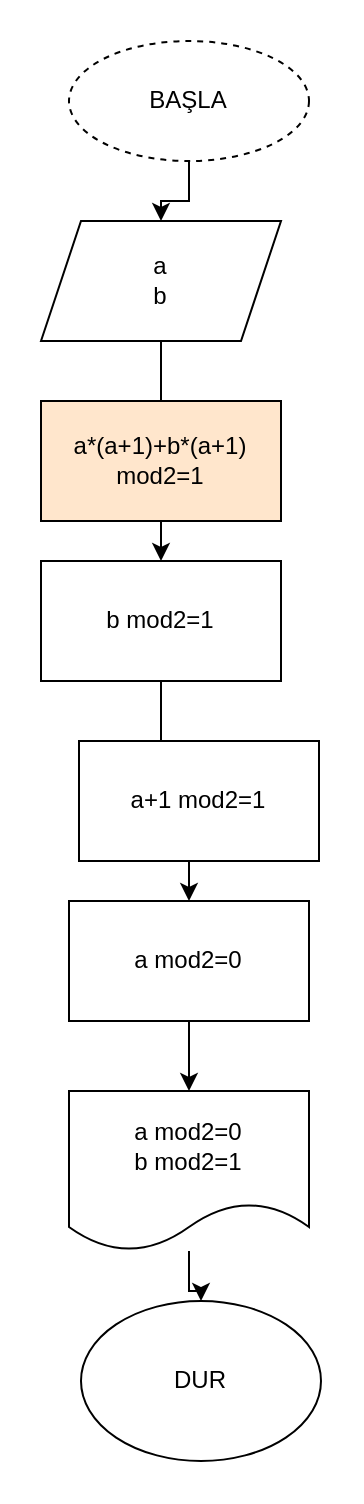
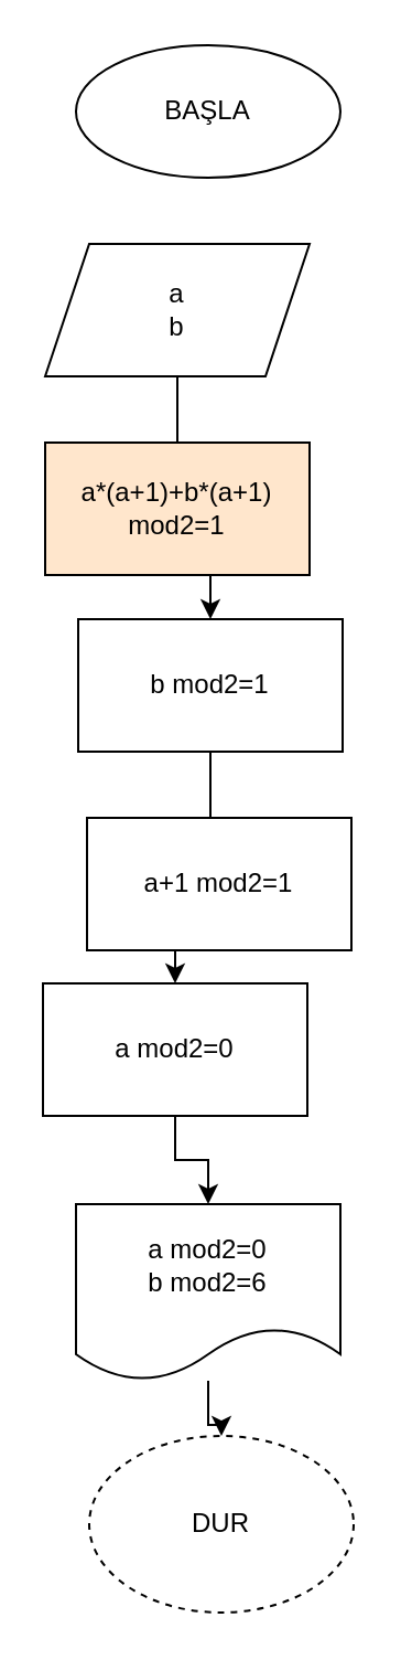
  <mxCell id="0" />
  <mxCell id="1" parent="0" />
- <mxCell id="2" value="" style="edgeStyle=orthogonalEdgeStyle;rounded=0;orthogonalLoop=1;jettySize=auto;html=1;" edge="1" parent="1" source="3" target="5"><mxGeometry relative="1" as="geometry" /></mxCell>
- <mxCell id="3" value="BAŞLA" style="ellipse;whiteSpace=wrap;html=1;dashed=1;" parent="1" vertex="1"><mxGeometry x="34" y="20" width="120" height="60" as="geometry" /></mxCell>
+ <mxCell id="3" value="BAŞLA" style="ellipse;whiteSpace=wrap;html=1;" parent="1" vertex="1"><mxGeometry x="34" y="20" width="120" height="60" as="geometry" /></mxCell>
  <mxCell id="4" value="" style="edgeStyle=orthogonalEdgeStyle;rounded=0;orthogonalLoop=1;jettySize=auto;html=1;" edge="1" parent="1" source="5" target="8"><mxGeometry relative="1" as="geometry" /></mxCell>
  <mxCell id="5" value="a&lt;br&gt;b&lt;br&gt;" style="shape=parallelogram;perimeter=parallelogramPerimeter;whiteSpace=wrap;html=1;fixedSize=1;" parent="1" vertex="1"><mxGeometry x="20" y="110" width="120" height="60" as="geometry" /></mxCell>
  <mxCell id="6" value="a*(a+1)+b*(a+1) mod2=1" style="rounded=0;whiteSpace=wrap;html=1;fillColor=#ffe6cc;" parent="1" vertex="1"><mxGeometry x="20" y="200" width="120" height="60" as="geometry" /></mxCell>
  <mxCell id="7" value="" style="edgeStyle=orthogonalEdgeStyle;rounded=0;orthogonalLoop=1;jettySize=auto;html=1;" edge="1" parent="1" source="8" target="11"><mxGeometry relative="1" as="geometry" /></mxCell>
- <mxCell id="8" value="b mod2=1" style="rounded=0;whiteSpace=wrap;html=1;" parent="1" vertex="1"><mxGeometry x="20" y="280" width="120" height="60" as="geometry" /></mxCell>
+ <mxCell id="8" value="b mod2=1" style="rounded=0;whiteSpace=wrap;html=1;" parent="1" vertex="1"><mxGeometry x="35" y="280" width="120" height="60" as="geometry" /></mxCell>
  <mxCell id="9" value="a+1 mod2=1" style="rounded=0;whiteSpace=wrap;html=1;" parent="1" vertex="1"><mxGeometry x="39" y="370" width="120" height="60" as="geometry" /></mxCell>
  <mxCell id="10" value="" style="edgeStyle=orthogonalEdgeStyle;rounded=0;orthogonalLoop=1;jettySize=auto;html=1;" edge="1" parent="1" source="11" target="13"><mxGeometry relative="1" as="geometry" /></mxCell>
- <mxCell id="11" value="a mod2=0" style="rounded=0;whiteSpace=wrap;html=1;" parent="1" vertex="1"><mxGeometry x="34" y="450" width="120" height="60" as="geometry" /></mxCell>
+ <mxCell id="11" value="a mod2=0" style="rounded=0;whiteSpace=wrap;html=1;" parent="1" vertex="1"><mxGeometry x="19" y="445" width="120" height="60" as="geometry" /></mxCell>
  <mxCell id="12" value="" style="edgeStyle=orthogonalEdgeStyle;rounded=0;orthogonalLoop=1;jettySize=auto;html=1;" edge="1" parent="1" source="13" target="14"><mxGeometry relative="1" as="geometry" /></mxCell>
- <mxCell id="13" value="a mod2=0&lt;br&gt;b mod2=1" style="shape=document;whiteSpace=wrap;html=1;boundedLbl=1;" parent="1" vertex="1"><mxGeometry x="34" y="545" width="120" height="80" as="geometry" /></mxCell>
- <mxCell id="14" value="DUR" style="ellipse;whiteSpace=wrap;html=1;" parent="1" vertex="1"><mxGeometry x="40" y="650" width="120" height="80" as="geometry" /></mxCell>
+ <mxCell id="13" value="a mod2=0&lt;br&gt;b mod2=6" style="shape=document;whiteSpace=wrap;html=1;boundedLbl=1;" parent="1" vertex="1"><mxGeometry x="34" y="545" width="120" height="80" as="geometry" /></mxCell>
+ <mxCell id="14" value="DUR" style="ellipse;whiteSpace=wrap;html=1;dashed=1;" parent="1" vertex="1"><mxGeometry x="40" y="650" width="120" height="80" as="geometry" /></mxCell>
